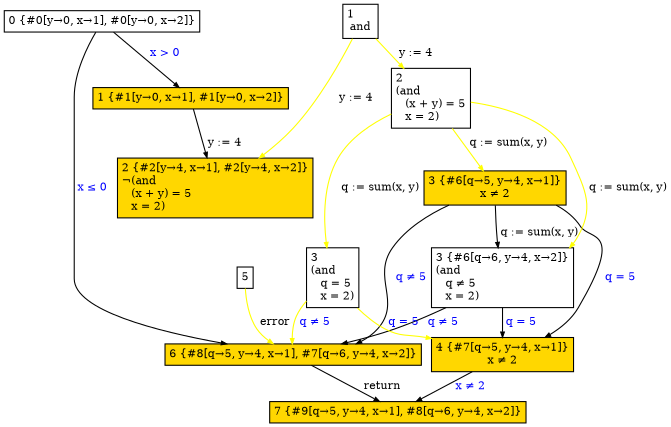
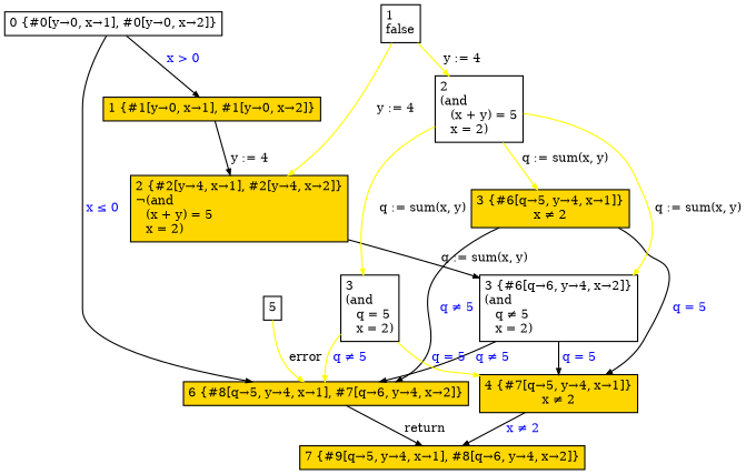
  digraph {
    nodesep=0.12
    ranksep=0.10
    node [fillcolor=white fontsize=10.5 margin="0.05,0.05" shape=box style=filled]
    edge [arrowsize=0.5 fontsize=10.5]
    n1 [height=0.02 label="0 {#0[y→0, x→1], #0[y→0, x→2]}" width=0.02]
    n2 [fillcolor=gold height=0.02 label="6 {#8[q→5, y→4, x→1], #7[q→6, y→4, x→2]}" width=0.02]
    n3 [fillcolor=gold height=0.02 label="1 {#1[y→0, x→1], #1[y→0, x→2]}" width=0.02]
    n4 [fillcolor=gold height=0.02 label="7 {#9[q→5, y→4, x→1], #8[q→6, y→4, x→2]}" width=0.02]
    n5 [fillcolor=gold height=0.02 label="2 {#2[y→4, x→1], #2[y→4, x→2]}\l&not;(and\l   (x + y) = 5\l   x = 2)\l" width=0.02]
    n6 [height=0.02 label=5 width=0.02]
    n7 [height=0.02 label="3 {#6[q→6, y→4, x→2]}\l(and\l   q ≠ 5\l   x = 2)\l" width=0.02]
    n8 [fillcolor=gold height=0.02 label="3 {#6[q→5, y→4, x→1]}\lx ≠ 2" width=0.02]
    n9 [fillcolor=gold height=0.02 label="4 {#7[q→5, y→4, x→1]}\lx ≠ 2" width=0.02]
    n10 [height=0.02 label="3\l(and\l   q = 5\l   x = 2)\l" width=0.02]
-   n11 [height=0.02 label="1\land" width=0.02]
+   n11 [height=0.02 label="1\lfalse" width=0.02]
    n12 [height=0.02 label="2\l(and\l   (x + y) = 5\l   x = 2)\l" width=0.02]
    n1 -> n2 [fontcolor="#0000FF" label=" x ≤ 0"]
    n1 -> n3 [fontcolor="#0000FF" label=" x > 0"]
    n2 -> n4 [label=" return"]
    n3 -> n5 [label=" y := 4"]
-   n8 -> n7 [label=" q := sum(x, y)"]
+   n5 -> n7 [label=" q := sum(x, y)"]
    n6 -> n2 [color=yellow label=" error"]
    n7 -> n2 [fontcolor="#0000FF" label=" q ≠ 5"]
    n7 -> n9 [fontcolor="#0000FF" label=" q = 5"]
    n8 -> n2 [fontcolor="#0000FF" label=" q ≠ 5"]
    n8 -> n9 [fontcolor="#0000FF" label=" q = 5"]
    n9 -> n4 [fontcolor="#0000FF" label=" x ≠ 2"]
    n10 -> n2 [color=yellow fontcolor="#0000FF" label=" q ≠ 5"]
    n10 -> n9 [color=yellow fontcolor="#0000FF" label=" q = 5"]
    n11 -> n5 [color=yellow label=" y := 4"]
    n11 -> n12 [color=yellow label=" y := 4"]
    n12 -> n7 [color=yellow label=" q := sum(x, y)"]
    n12 -> n8 [color=yellow label=" q := sum(x, y)"]
    n12 -> n10 [color=yellow label=" q := sum(x, y)"]
  }
